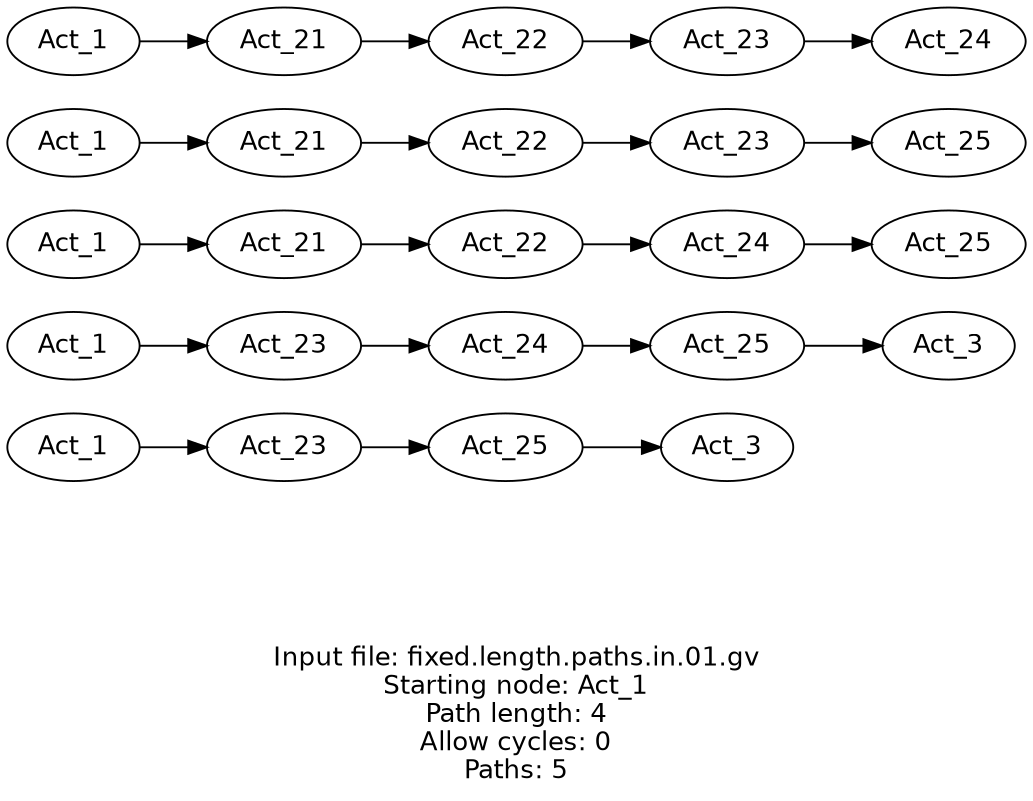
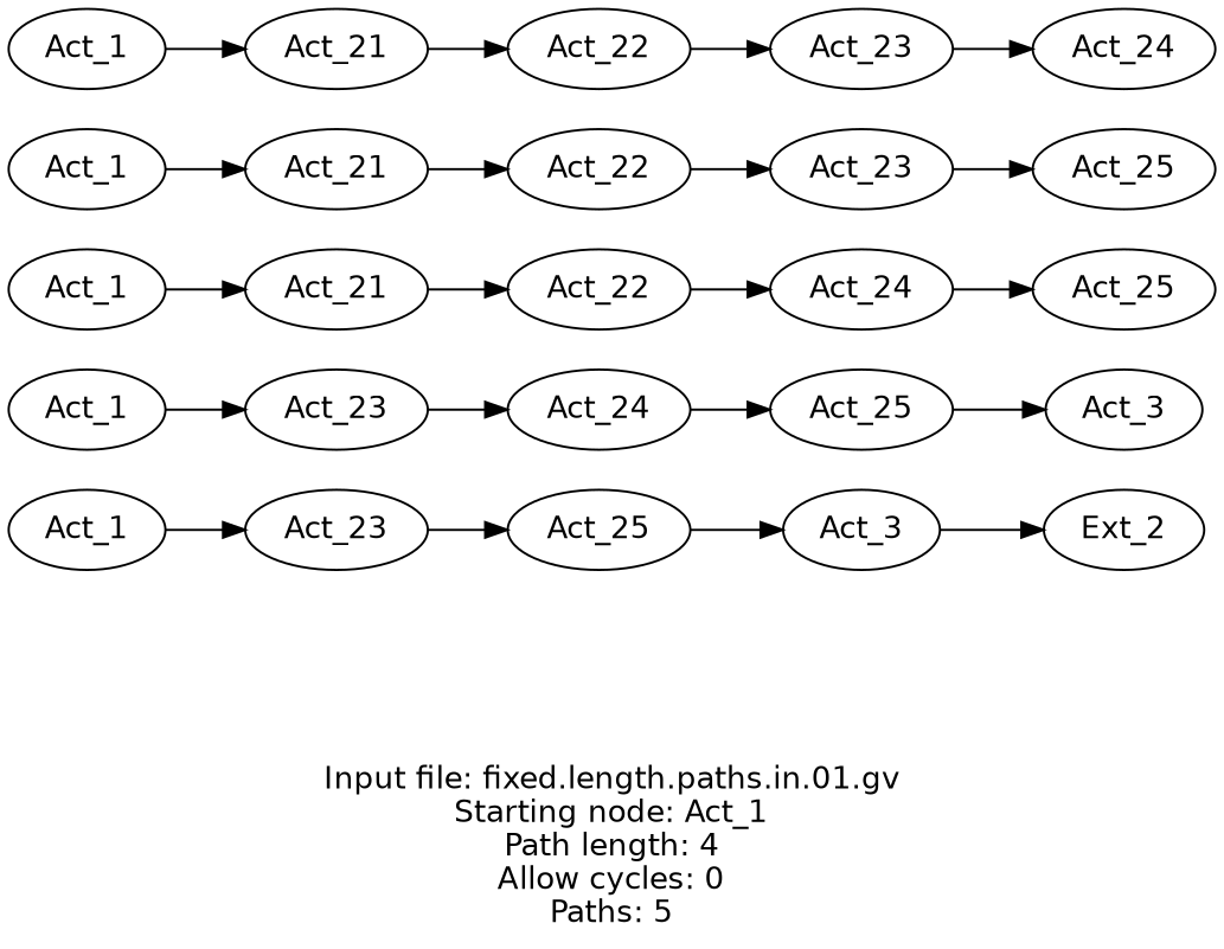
  digraph {
    label="Input file: fixed.length.paths.in.01.gv\nStarting node: Act_1\nPath length: 4\nAllow cycles: 0\nPaths: 5"
    rankdir=LR
    fontname="DejaVu Sans"
    node [fontname="DejaVu Sans"]
    edge [fontname="DejaVu Sans"]
    n1 [label=Act_1]
    n2 [label=Act_23]
    n3 [label=Act_25]
    n4 [label=Act_3]
+   n5 [label=Ext_2]
    n6 [label=Act_1]
    n7 [label=Act_23]
    n8 [label=Act_24]
    n9 [label=Act_25]
    n10 [label=Act_3]
    n11 [label=Act_1]
    n12 [label=Act_21]
    n13 [label=Act_22]
    n14 [label=Act_24]
    n15 [label=Act_25]
    n16 [label=Act_1]
    n17 [label=Act_21]
    n18 [label=Act_22]
    n19 [label=Act_23]
    n20 [label=Act_25]
    n21 [label=Act_1]
    n22 [label=Act_21]
    n23 [label=Act_22]
    n24 [label=Act_23]
    n25 [label=Act_24]
    n1 -> n2
    n2 -> n3
    n3 -> n4
+   n4 -> n5
    n6 -> n7
    n7 -> n8
    n8 -> n9
    n9 -> n10
    n11 -> n12
    n12 -> n13
    n13 -> n14
    n14 -> n15
    n16 -> n17
    n17 -> n18
    n18 -> n19
    n19 -> n20
    n21 -> n22
    n22 -> n23
    n23 -> n24
    n24 -> n25
  }
